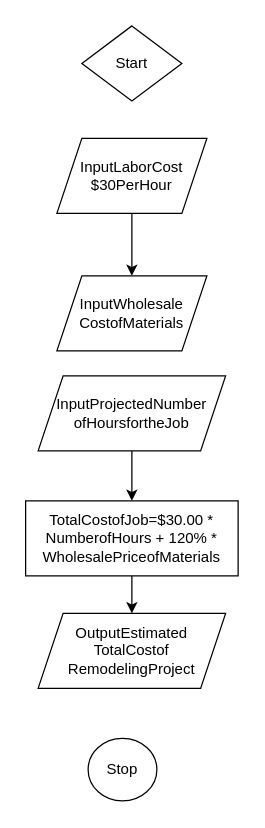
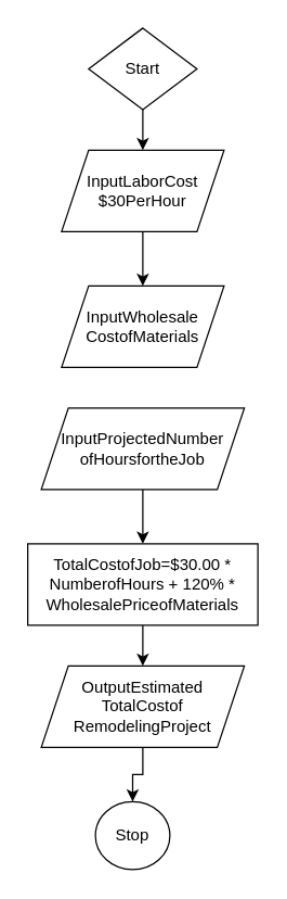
  <mxCell id="0" />
  <mxCell id="1" parent="0" />
+ <mxCell id="2" value="" style="edgeStyle=orthogonalEdgeStyle;rounded=0;orthogonalLoop=1;jettySize=auto;html=1;" edge="1" parent="1" source="3" target="5"><mxGeometry relative="1" as="geometry" /></mxCell>
  <mxCell id="3" value="Start" style="rhombus;whiteSpace=wrap;html=1;" vertex="1" parent="1"><mxGeometry x="65" y="20" width="80" height="60" as="geometry" /></mxCell>
  <mxCell id="4" value="" style="edgeStyle=orthogonalEdgeStyle;rounded=0;orthogonalLoop=1;jettySize=auto;html=1;" edge="1" parent="1" source="5" target="6"><mxGeometry relative="1" as="geometry" /></mxCell>
  <mxCell id="5" value="InputLaborCost&lt;div&gt;$30PerHour&lt;/div&gt;" style="shape=parallelogram;perimeter=parallelogramPerimeter;whiteSpace=wrap;html=1;fixedSize=1;" vertex="1" parent="1"><mxGeometry x="45" y="110" width="120" height="60" as="geometry" /></mxCell>
- <mxCell id="6" value="InputWholesale&lt;div&gt;CostofMaterials&lt;/div&gt;" style="shape=parallelogram;perimeter=parallelogramPerimeter;whiteSpace=wrap;html=1;fixedSize=1;" vertex="1" parent="1"><mxGeometry x="45" y="220" width="120" height="60" as="geometry" /></mxCell>
+ <mxCell id="6" value="InputWholesale&lt;div&gt;CostofMaterials&lt;/div&gt;" style="shape=parallelogram;perimeter=parallelogramPerimeter;whiteSpace=wrap;html=1;fixedSize=1;" vertex="1" parent="1"><mxGeometry x="45" y="210" width="120" height="60" as="geometry" /></mxCell>
  <mxCell id="7" value="" style="edgeStyle=orthogonalEdgeStyle;rounded=0;orthogonalLoop=1;jettySize=auto;html=1;" edge="1" parent="1" source="8" target="10"><mxGeometry relative="1" as="geometry" /></mxCell>
  <mxCell id="8" value="InputProjectedNumber&lt;div&gt;ofHoursfortheJob&lt;/div&gt;" style="shape=parallelogram;perimeter=parallelogramPerimeter;whiteSpace=wrap;html=1;fixedSize=1;" vertex="1" parent="1"><mxGeometry x="30" y="300" width="150" height="60" as="geometry" /></mxCell>
  <mxCell id="9" value="" style="edgeStyle=orthogonalEdgeStyle;rounded=0;orthogonalLoop=1;jettySize=auto;html=1;" edge="1" parent="1" source="10" target="12"><mxGeometry relative="1" as="geometry" /></mxCell>
  <mxCell id="10" value="TotalCostofJob=$30.00 * NumberofHours + 120% * WholesalePriceofMaterials" style="whiteSpace=wrap;html=1;" vertex="1" parent="1"><mxGeometry x="20" y="400" width="170" height="60" as="geometry" /></mxCell>
+ <mxCell id="11" value="" style="edgeStyle=orthogonalEdgeStyle;rounded=0;orthogonalLoop=1;jettySize=auto;html=1;" edge="1" parent="1" source="12" target="13"><mxGeometry relative="1" as="geometry" /></mxCell>
  <mxCell id="12" value="OutputEstimated&lt;div&gt;TotalCostof&lt;/div&gt;&lt;div&gt;RemodelingProject&lt;/div&gt;" style="shape=parallelogram;perimeter=parallelogramPerimeter;whiteSpace=wrap;html=1;fixedSize=1;" vertex="1" parent="1"><mxGeometry x="30" y="490" width="150" height="60" as="geometry" /></mxCell>
  <mxCell id="13" value="Stop" style="ellipse;whiteSpace=wrap;html=1;" vertex="1" parent="1"><mxGeometry x="70" y="590" width="55" height="50" as="geometry" /></mxCell>
